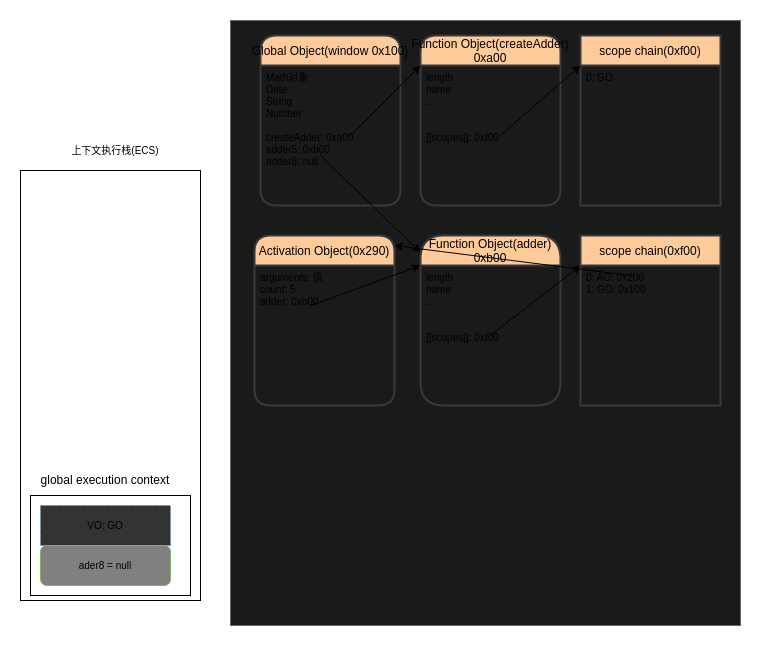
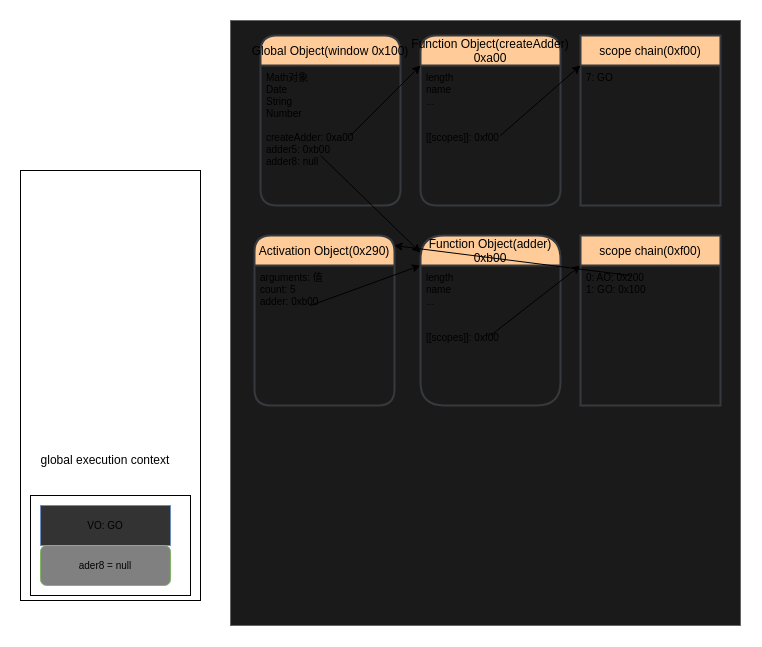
  <mxCell id="0" />
  <mxCell id="1" parent="0" />
  <mxCell id="2" value="" style="rounded=0;whiteSpace=wrap;html=1;" parent="1" vertex="1"><mxGeometry x="20" y="170" width="180" height="430" as="geometry" /></mxCell>
  <mxCell id="3" value="" style="rounded=0;whiteSpace=wrap;html=1;fillColor=#1A1A1A;strokeColor=#666666;fontColor=#333333;" parent="1" vertex="1"><mxGeometry x="230" y="20" width="510" height="605" as="geometry" /></mxCell>
  <mxCell id="4" value="Global Object(window 0x100)" style="swimlane;childLayout=stackLayout;horizontal=1;startSize=30;horizontalStack=0;rounded=1;fontSize=12;fontStyle=0;strokeWidth=2;resizeParent=0;resizeLast=1;shadow=0;dashed=0;align=center;fillColor=#ffcc99;strokeColor=#36393d;arcSize=18;" parent="1" vertex="1"><mxGeometry x="260" y="35" width="140" height="170" as="geometry" /></mxCell>
  <mxCell id="5" value="Math对象&#10;Date&#10;String&#10;Number&#10;&#10;createAdder: 0xa00&#10;adder5: 0xb00&#10;adder8: null" style="align=left;strokeColor=none;fillColor=none;spacingLeft=4;fontSize=10;verticalAlign=top;resizable=0;rotatable=0;part=1;" parent="4" vertex="1"><mxGeometry y="30" width="140" height="140" as="geometry" /></mxCell>
- <mxCell id="6" value="上下文执行栈(ECS)" style="text;html=1;strokeColor=none;fillColor=none;align=center;verticalAlign=middle;whiteSpace=wrap;rounded=0;fontSize=10;" parent="1" vertex="1"><mxGeometry x="70" y="135" width="90" height="30" as="geometry" /></mxCell>
  <mxCell id="7" value="" style="rounded=0;whiteSpace=wrap;html=1;fontSize=10;" parent="1" vertex="1"><mxGeometry x="30" y="495" width="160" height="100" as="geometry" /></mxCell>
- <mxCell id="8" value="VO: GO" style="rounded=0;whiteSpace=wrap;html=1;fontSize=10;fillColor=#333333;strokeColor=#6c8ebf;dashed=1;" parent="1" vertex="1"><mxGeometry x="40" y="505" width="130" height="40" as="geometry" /></mxCell>
+ <mxCell id="8" value="VO: GO" style="rounded=0;whiteSpace=wrap;html=1;fontSize=10;fillColor=#333333;strokeColor=#6c8ebf;" parent="1" vertex="1"><mxGeometry x="40" y="505" width="130" height="40" as="geometry" /></mxCell>
  <mxCell id="9" value="ader8 = null" style="whiteSpace=wrap;html=1;fontSize=10;fillColor=#808080;strokeColor=#82b366;rounded=1;" parent="1" vertex="1"><mxGeometry x="40" y="545" width="130" height="40" as="geometry" /></mxCell>
  <mxCell id="10" value="Function Object(createAdder)&#10;0xa00" style="swimlane;childLayout=stackLayout;horizontal=1;startSize=30;horizontalStack=0;rounded=1;fontSize=12;fontStyle=0;strokeWidth=2;resizeParent=0;resizeLast=1;shadow=0;dashed=0;align=center;fillColor=#ffcc99;strokeColor=#36393d;arcSize=18;" parent="1" vertex="1"><mxGeometry x="420" y="35" width="140" height="170" as="geometry" /></mxCell>
  <mxCell id="11" value="length&#10;name&#10;...&#10;&#10;&#10;[[scopes]]: 0xf00" style="align=left;strokeColor=none;fillColor=none;spacingLeft=4;fontSize=10;verticalAlign=top;resizable=0;rotatable=0;part=1;" parent="10" vertex="1"><mxGeometry y="30" width="140" height="140" as="geometry" /></mxCell>
  <mxCell id="12" value="scope chain(0xf00)" style="swimlane;childLayout=stackLayout;horizontal=1;startSize=30;horizontalStack=0;rounded=1;fontSize=12;fontStyle=0;strokeWidth=2;resizeParent=0;resizeLast=1;shadow=0;dashed=0;align=center;fillColor=#ffcc99;strokeColor=#36393d;arcSize=0;" parent="1" vertex="1"><mxGeometry x="580" y="35" width="140" height="170" as="geometry" /></mxCell>
- <mxCell id="13" value="0: GO" style="align=left;strokeColor=none;fillColor=none;spacingLeft=4;fontSize=10;verticalAlign=top;resizable=0;rotatable=0;part=1;" parent="12" vertex="1"><mxGeometry y="30" width="140" height="140" as="geometry" /></mxCell>
+ <mxCell id="13" value="7: GO" style="align=left;strokeColor=none;fillColor=none;spacingLeft=4;fontSize=10;verticalAlign=top;resizable=0;rotatable=0;part=1;" parent="12" vertex="1"><mxGeometry y="30" width="140" height="140" as="geometry" /></mxCell>
  <mxCell id="14" value="" style="endArrow=classic;html=1;entryX=0;entryY=0;entryDx=0;entryDy=0;exitX=0.643;exitY=0.5;exitDx=0;exitDy=0;exitPerimeter=0;" parent="1" source="5" target="11" edge="1"><mxGeometry width="50" height="50" relative="1" as="geometry"><mxPoint x="420" y="315" as="sourcePoint" /><mxPoint x="470" y="265" as="targetPoint" /></mxGeometry></mxCell>
  <mxCell id="15" value="" style="endArrow=classic;html=1;entryX=0;entryY=0;entryDx=0;entryDy=0;exitX=0.571;exitY=0.5;exitDx=0;exitDy=0;exitPerimeter=0;" parent="1" source="11" edge="1"><mxGeometry width="50" height="50" relative="1" as="geometry"><mxPoint x="510.02" y="135" as="sourcePoint" /><mxPoint x="580" y="65" as="targetPoint" /></mxGeometry></mxCell>
- <mxCell id="16" value="global execution context" style="text;html=1;strokeColor=none;fillColor=none;align=center;verticalAlign=middle;whiteSpace=wrap;rounded=0;" parent="1" vertex="1"><mxGeometry x="30" y="465" width="150" height="30" as="geometry" /></mxCell>
+ <mxCell id="16" value="global execution context" style="text;html=1;strokeColor=none;fillColor=none;align=center;verticalAlign=middle;whiteSpace=wrap;rounded=0;" parent="1" vertex="1"><mxGeometry x="30" y="445" width="150" height="30" as="geometry" /></mxCell>
  <mxCell id="17" value="Activation Object(0x290)" style="swimlane;childLayout=stackLayout;horizontal=1;startSize=30;horizontalStack=0;rounded=1;fontSize=12;fontStyle=0;strokeWidth=2;resizeParent=0;resizeLast=1;shadow=0;dashed=0;align=center;fillColor=#ffcc99;strokeColor=#36393d;arcSize=18;" parent="1" vertex="1"><mxGeometry x="254" y="235" width="140" height="170" as="geometry" /></mxCell>
  <mxCell id="18" value="" style="endArrow=classic;html=1;entryX=0;entryY=0;entryDx=0;entryDy=0;exitX=0.4;exitY=0.286;exitDx=0;exitDy=0;exitPerimeter=0;" parent="17" source="19" edge="1"><mxGeometry width="50" height="50" relative="1" as="geometry"><mxPoint x="96.02" y="100" as="sourcePoint" /><mxPoint x="166" y="30" as="targetPoint" /></mxGeometry></mxCell>
  <mxCell id="19" value="arguments: 值&#10;count: 5&#10;adder: 0xb00" style="align=left;strokeColor=none;fillColor=none;spacingLeft=4;fontSize=10;verticalAlign=top;resizable=0;rotatable=0;part=1;" parent="17" vertex="1"><mxGeometry y="30" width="140" height="140" as="geometry" /></mxCell>
  <mxCell id="20" value="Function Object(adder)&#10;0xb00" style="swimlane;childLayout=stackLayout;horizontal=1;startSize=30;horizontalStack=0;rounded=1;fontSize=12;fontStyle=0;strokeWidth=2;resizeParent=0;resizeLast=1;shadow=0;dashed=0;align=center;fillColor=#ffcc99;strokeColor=#36393d;arcSize=26;" parent="1" vertex="1"><mxGeometry x="420" y="235" width="140" height="170" as="geometry" /></mxCell>
  <mxCell id="21" value="" style="endArrow=classic;html=1;entryX=0;entryY=0;entryDx=0;entryDy=0;exitX=0.571;exitY=0.5;exitDx=0;exitDy=0;exitPerimeter=0;" parent="20" target="24" edge="1"><mxGeometry width="50" height="50" relative="1" as="geometry"><mxPoint x="70.0" y="100" as="sourcePoint" /><mxPoint x="150.06" y="30" as="targetPoint" /></mxGeometry></mxCell>
  <mxCell id="22" value="length&#10;name&#10;...&#10;&#10;&#10;[[scopes]]: 0xf00" style="align=left;strokeColor=none;fillColor=none;spacingLeft=4;fontSize=10;verticalAlign=top;resizable=0;rotatable=0;part=1;" parent="20" vertex="1"><mxGeometry y="30" width="140" height="140" as="geometry" /></mxCell>
  <mxCell id="23" value="scope chain(0xf00)" style="swimlane;childLayout=stackLayout;horizontal=1;startSize=30;horizontalStack=0;rounded=1;fontSize=12;fontStyle=0;strokeWidth=2;resizeParent=0;resizeLast=1;shadow=0;dashed=0;align=center;fillColor=#ffcc99;strokeColor=#36393d;arcSize=0;" parent="1" vertex="1"><mxGeometry x="580" y="235" width="140" height="170" as="geometry" /></mxCell>
  <mxCell id="24" value="0: AO: 0x200&#10;1: GO: 0x100" style="align=left;strokeColor=none;fillColor=none;spacingLeft=4;fontSize=10;verticalAlign=top;resizable=0;rotatable=0;part=1;" parent="23" vertex="1"><mxGeometry y="30" width="140" height="140" as="geometry" /></mxCell>
  <mxCell id="25" value="" style="endArrow=classic;html=1;entryX=0.997;entryY=0.059;entryDx=0;entryDy=0;exitX=0.571;exitY=0.5;exitDx=0;exitDy=0;exitPerimeter=0;entryPerimeter=0;" parent="1" target="17" edge="1"><mxGeometry width="50" height="50" relative="1" as="geometry"><mxPoint x="630" y="275" as="sourcePoint" /><mxPoint x="720" y="205" as="targetPoint" /></mxGeometry></mxCell>
  <mxCell id="26" value="" style="endArrow=classic;html=1;exitX=0.429;exitY=0.643;exitDx=0;exitDy=0;exitPerimeter=0;" parent="1" source="5" target="20" edge="1"><mxGeometry width="50" height="50" relative="1" as="geometry"><mxPoint x="340" y="155" as="sourcePoint" /><mxPoint x="409.98" y="85" as="targetPoint" /></mxGeometry></mxCell>
